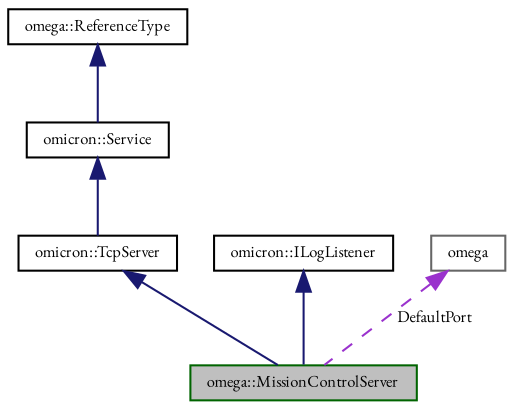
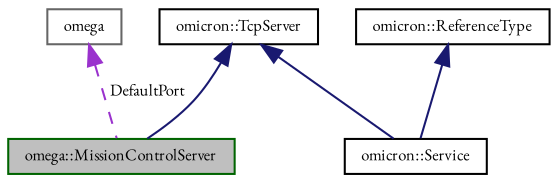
  digraph {
    fontname="EB Garamond"
    node [color=black fontname="EB Garamond" fontsize=8 shape=record]
    edge [color=midnightblue dir=back fontname="EB Garamond" fontsize=8 labelfontname="FreeSans.ttf" labelfontsize=8 style=solid]
    n1 [color=darkgreen fillcolor=grey75 fontcolor=black height=0.2 label="omega::MissionControlServer" style=filled width=0.4]
    n2 [height=0.2 label="omicron::TcpServer" width=0.4]
    n3 [height=0.2 label="omicron::Service" width=0.4]
-   n4 [height=0.2 label="omega::ReferenceType" width=0.4]
-   n5 [height=0.2 label="omicron::ILogListener" width=0.4]
+   n4 [height=0.2 label="omicron::ReferenceType" width=0.4]
    n6 [color=gray40 height=0.2 label=omega width=0.4]
    n2 -> n1
-   n3 -> n2
+   n2 -> n3
    n4 -> n3
-   n5 -> n1
    n6 -> n1 [color=darkorchid3 label=" DefaultPort" style=dashed]
  }
